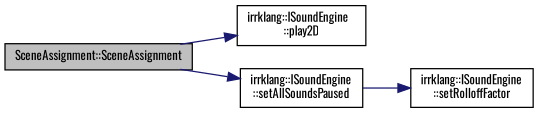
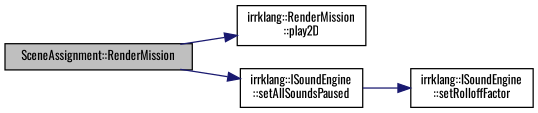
  digraph {
    fontname=Oswald
    rankdir=LR
    node [color=black fontname=Oswald fontsize=10 shape=record]
    edge [color=midnightblue fontname=Oswald fontsize=10 labelfontname=Helvetica labelfontsize=10 style=solid]
-   n1 [fillcolor=grey75 fontcolor=black height=0.2 label="SceneAssignment::SceneAssignment" style=filled width=0.4]
-   n2 [height=0.2 label="irrklang::ISoundEngine\l::play2D" width=0.4]
+   n1 [fillcolor=grey75 fontcolor=black height=0.2 label="SceneAssignment::RenderMission" style=filled width=0.4]
+   n2 [height=0.2 label="irrklang::RenderMission\l::play2D" width=0.4]
    n3 [height=0.2 label="irrklang::ISoundEngine\l::setAllSoundsPaused" width=0.4]
    n4 [height=0.2 label="irrklang::ISoundEngine\l::setRolloffFactor" width=0.4]
    n1 -> n2
    n1 -> n3
    n3 -> n4
  }
